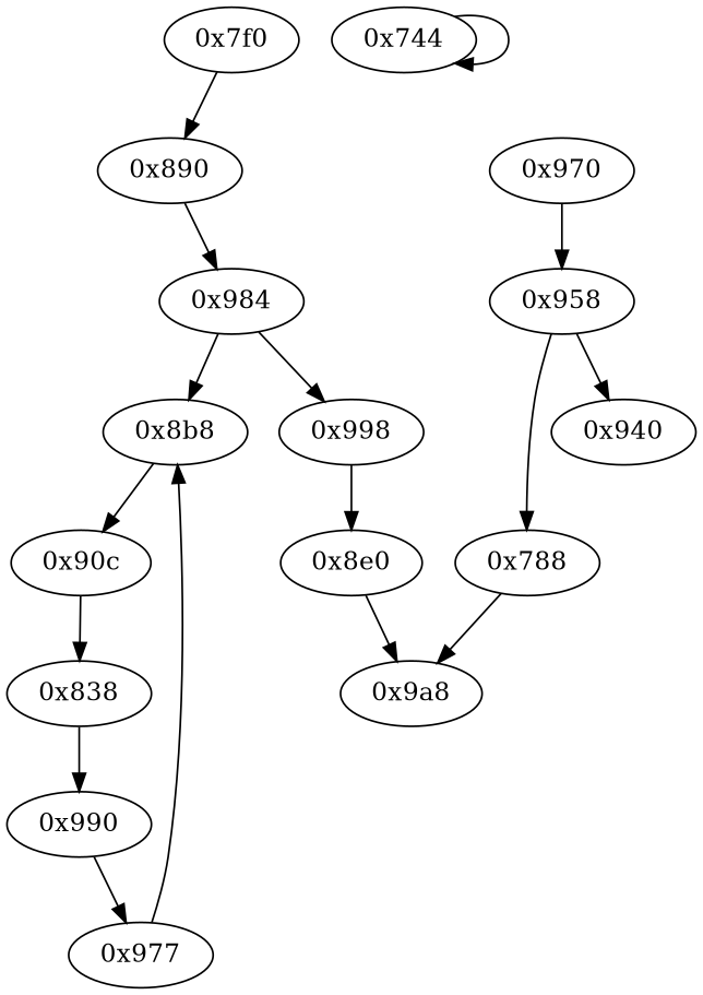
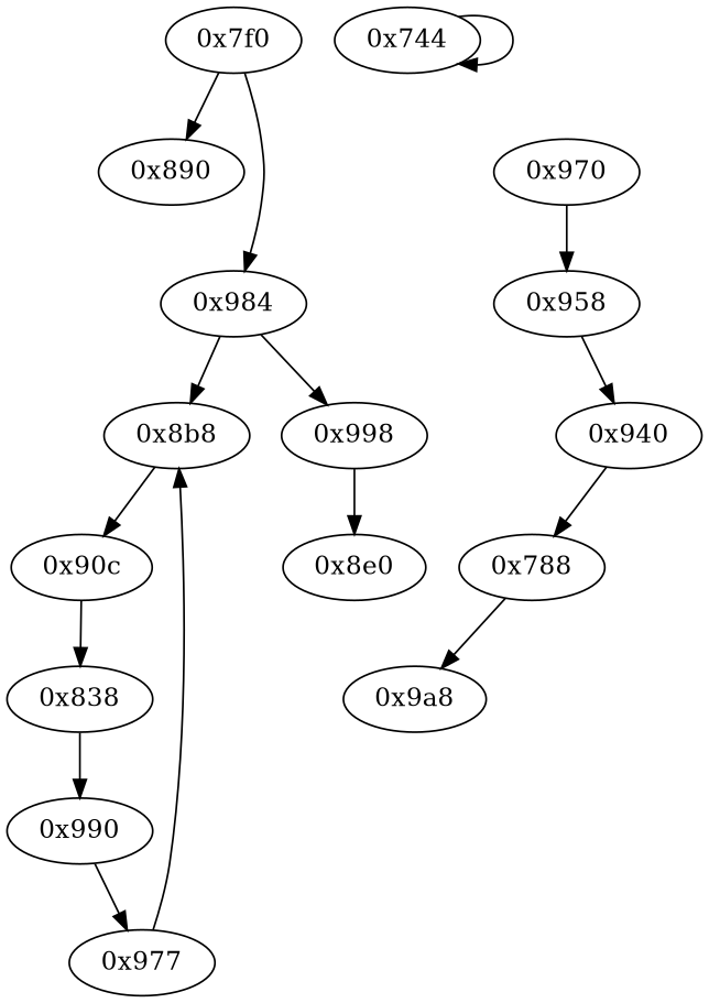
  digraph {
    node [opcode="[u'ldr', u'cmp', u'mov', u'mov', u'b']"]
    "0x984" [opcode="[u'mov', u'mov', u'b']"]
    "0x8b8" [opcode="[u'str', u'ldr', u'ldr', u'ldr', u'cmp', u'mov', u'b']"]
    "0x998" [opcode="[u'ldr', u'ldr', u'b']"]
    "0x90c" [opcode="[u'ldr', u'ldr', u'mul', u'str', u'ldr', u'b']"]
    "0x8e0"
    "0x838" [opcode="[u'ldr', u'mov', u'ldr', u'ldr', u'mov', u'bl', u'ldr', u'mov', u'mov', u'add', u'str', u'ldr', u'b']"]
    n7 [label="0x977" opcode="[u'ldr', u'mov', u'b']"]
    "0x788" [opcode="[u'str', u'str', u'mov', u'mov', u'mov', u'mov', u'ldr', u'mov', u'bl', u'ldr', u'mov', u'b']"]
    "0x9a8" [opcode="[u'ldr', u'ldr', u'ldr', u'ldr', u'sub', u'mov', u'sub', u'pop']"]
    "0x990" [opcode="[u'ldr', u'b']"]
    "0x970" [opcode="[u'ldr', u'b']"]
    "0x958" [opcode="[u'cmp', u'mov', u'mov', u'strb', u'ldr', u'b']"]
    "0x940" [opcode="[u'ldrb', u'ldr', u'ldr', u'cmp', u'mov', u'b']"]
    "0x744"
    "0x7f0" [opcode="[u'ldr', u'mov', u'mov', u'mov', u'ldr', u'ldrb', u'strb', u'mov', u'ldr', u'ldr', u'ldr', u'b']"]
    "0x890" [opcode="[u'ldrb', u'str', u'ldr', u'b']"]
    "0x984" -> "0x8b8"
    "0x984" -> "0x998"
    "0x8b8" -> "0x90c"
    "0x998" -> "0x8e0"
    "0x90c" -> "0x838"
-   "0x8e0" -> "0x9a8"
    "0x838" -> "0x990"
    n7 -> "0x8b8"
    "0x788" -> "0x9a8"
    "0x990" -> n7
    "0x970" -> "0x958"
    "0x958" -> "0x940"
-   "0x958" -> "0x788"
+   "0x940" -> "0x788"
    "0x744" -> "0x744"
    "0x7f0" -> "0x890"
-   "0x890" -> "0x984"
+   "0x7f0" -> "0x984"
  }
